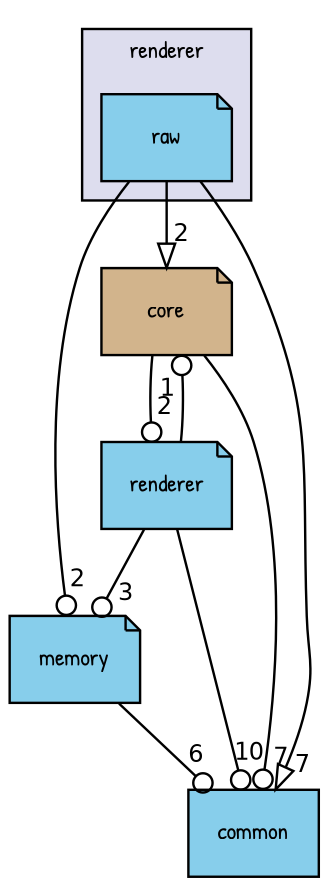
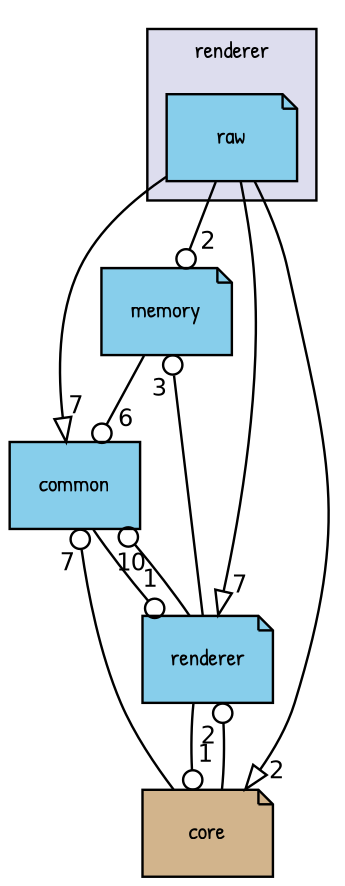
  digraph {
    compound=true
    fontname="Patrick Hand"
    node [fillcolor=skyblue fontname="Patrick Hand" fontsize=10 shape=note style=filled]
    edge [arrowhead=odot fontname="Patrick Hand" headlabel=2 labeldistance=1.5 labelfontname=Helvetica labelfontsize=10]
    n1 [label=raw pencolor=black]
    n2 [label=memory]
    n3 [fillcolor=tan label=core]
    n4 [label=renderer]
    n5 [label=common shape=box]
    subgraph cluster_1 {
      bgcolor="#ddddee"
      fontsize=10
      label=renderer
      pencolor=black
      n1
    }
    n1 -> n2
    n1 -> n3 [arrowhead=onormal]
+   n1 -> n4 [arrowhead=onormal headlabel=7]
    n1 -> n5 [arrowhead=onormal headlabel=7]
    n2 -> n5 [headlabel=6]
    n3 -> n4
    n3 -> n5 [headlabel=7]
    n4 -> n2 [headlabel=3]
    n4 -> n3 [headlabel=1]
    n4 -> n5 [headlabel=10]
+   n5 -> n4 [headlabel=1]
  }
